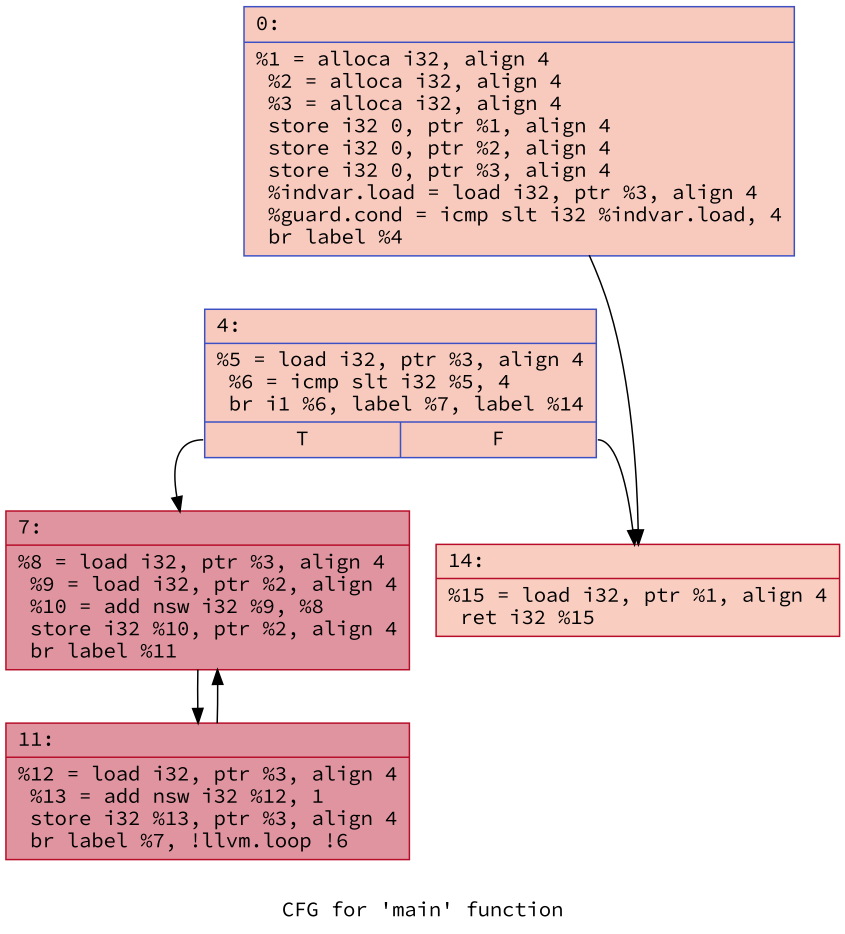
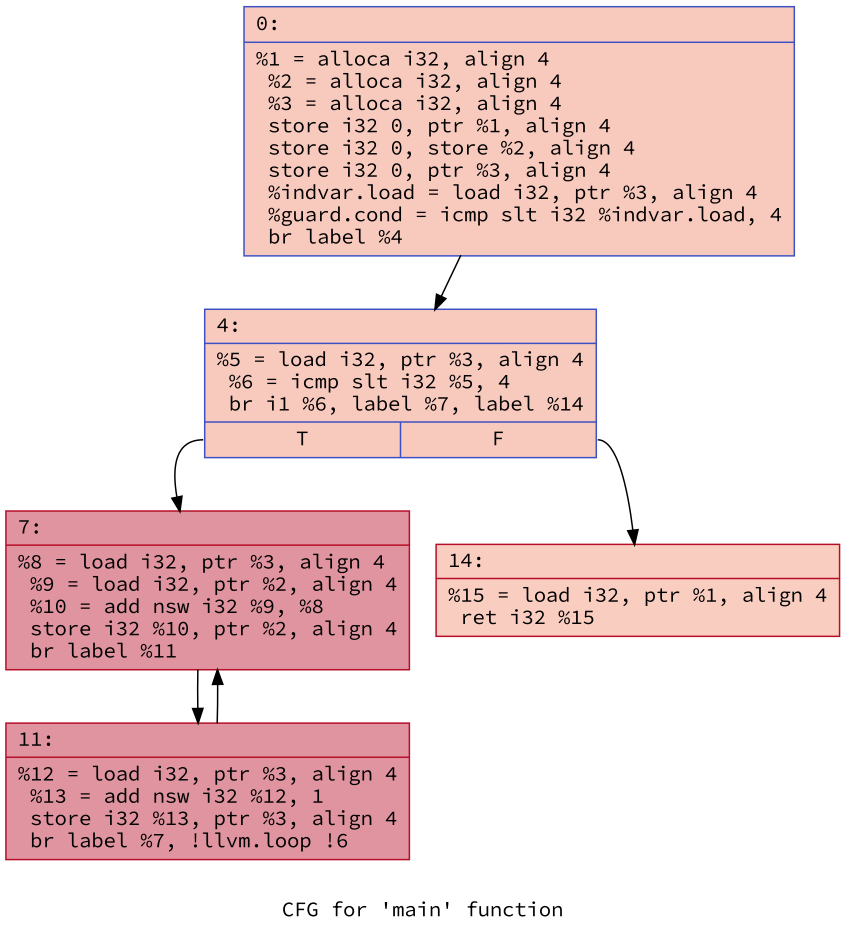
  digraph {
    fontname="Source Code Pro"
    label="CFG for 'main' function"
    node [color="#b70d28ff" fillcolor="#ef886b70" fontname="Source Code Pro" shape=record style=filled]
    edge [fontname="Source Code Pro"]
-   n1 [color="#3d50c3ff" label="{0:\l|  %1 = alloca i32, align 4\l  %2 = alloca i32, align 4\l  %3 = alloca i32, align 4\l  store i32 0, ptr %1, align 4\l  store i32 0, ptr %2, align 4\l  store i32 0, ptr %3, align 4\l  %indvar.load = load i32, ptr %3, align 4\l  %guard.cond = icmp slt i32 %indvar.load, 4\l  br label %4\l}"]
+   n1 [color="#3d50c3ff" label="{0:\l|  %1 = alloca i32, align 4\l  %2 = alloca i32, align 4\l  %3 = alloca i32, align 4\l  store i32 0, ptr %1, align 4\l  store i32 0, store %2, align 4\l  store i32 0, ptr %3, align 4\l  %indvar.load = load i32, ptr %3, align 4\l  %guard.cond = icmp slt i32 %indvar.load, 4\l  br label %4\l}"]
    n2 [color="#3d50c3ff" label="{4:\l|  %5 = load i32, ptr %3, align 4\l  %6 = icmp slt i32 %5, 4\l  br i1 %6, label %7, label %14\l|{<s0>T|<s1>F}}"]
    n3 [fillcolor="#b70d2870" label="{7:\l|  %8 = load i32, ptr %3, align 4\l  %9 = load i32, ptr %2, align 4\l  %10 = add nsw i32 %9, %8\l  store i32 %10, ptr %2, align 4\l  br label %11\l}"]
    n4 [fillcolor="#f2907270" label="{14:\l|  %15 = load i32, ptr %1, align 4\l  ret i32 %15\l}"]
    n5 [fillcolor="#b70d2870" label="{11:\l|  %12 = load i32, ptr %3, align 4\l  %13 = add nsw i32 %12, 1\l  store i32 %13, ptr %3, align 4\l  br label %7, !llvm.loop !6\l}"]
-   n1 -> n4
+   n1 -> n2
    n2 -> n3 [tailport=s0]
    n2 -> n4 [tailport=s1]
    n3 -> n5
    n5 -> n3
  }
